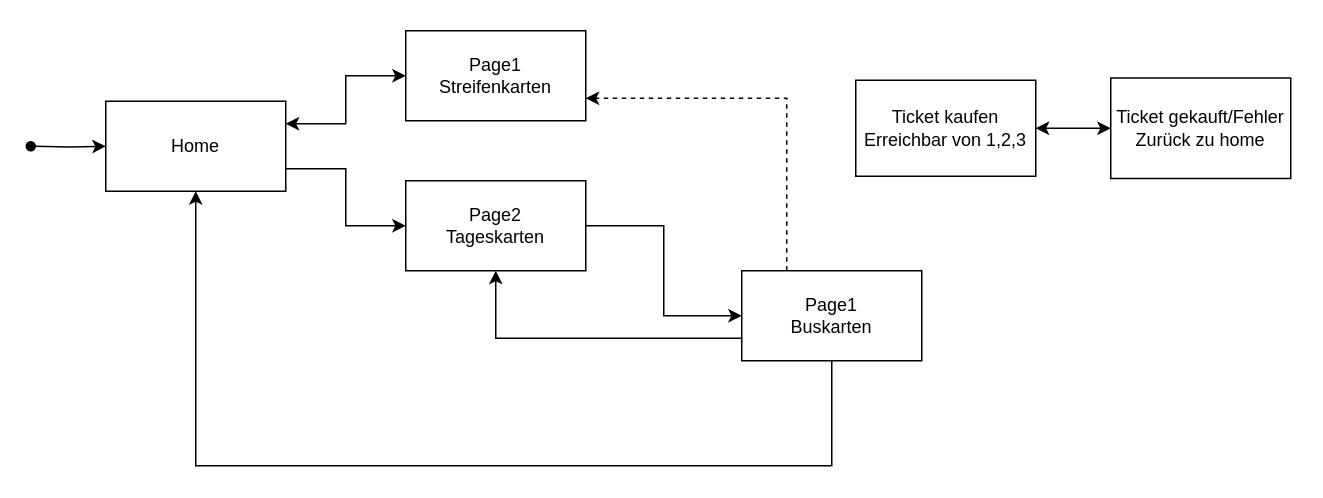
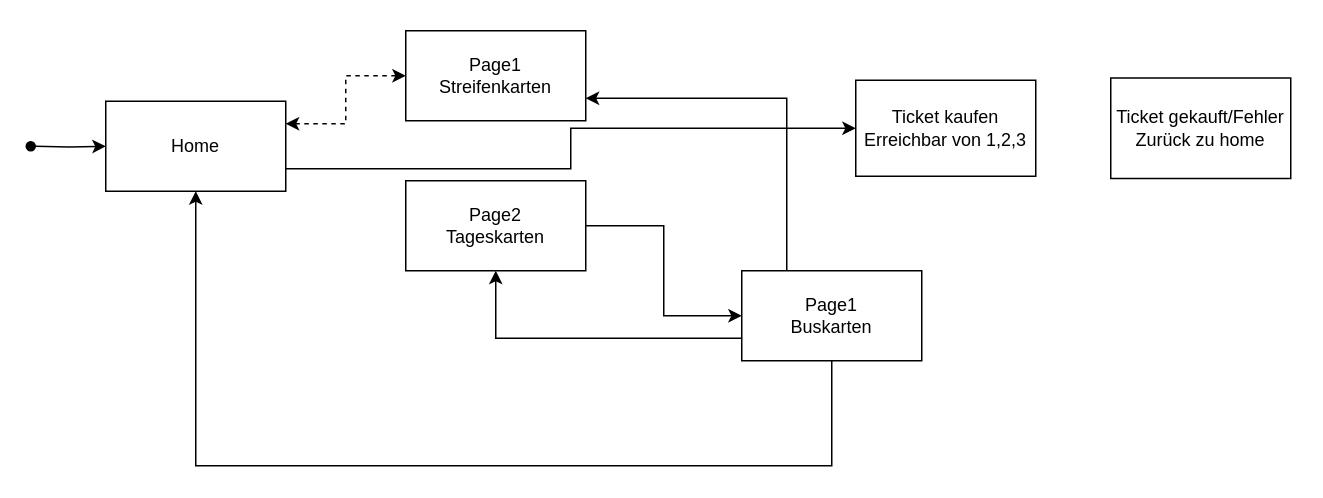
  <mxCell id="0" />
  <mxCell id="1" parent="0" />
- <mxCell id="2" style="edgeStyle=orthogonalEdgeStyle;rounded=0;orthogonalLoop=1;jettySize=auto;html=1;entryX=0;entryY=0.5;entryDx=0;entryDy=0;startArrow=classic;startFill=1;exitX=1;exitY=0.25;exitDx=0;exitDy=0;" edge="1" parent="1" source="5" target="6"><mxGeometry relative="1" as="geometry" /></mxCell>
- <mxCell id="3" style="edgeStyle=orthogonalEdgeStyle;rounded=0;orthogonalLoop=1;jettySize=auto;html=1;entryX=0;entryY=0.5;entryDx=0;entryDy=0;exitX=1;exitY=0.75;exitDx=0;exitDy=0;" edge="1" parent="1" source="5" target="8"><mxGeometry relative="1" as="geometry" /></mxCell>
+ <mxCell id="2" style="edgeStyle=orthogonalEdgeStyle;rounded=0;orthogonalLoop=1;jettySize=auto;html=1;entryX=0;entryY=0.5;entryDx=0;entryDy=0;startArrow=classic;startFill=1;exitX=1;exitY=0.25;exitDx=0;exitDy=0;dashed=1;" edge="1" parent="1" source="5" target="6"><mxGeometry relative="1" as="geometry" /></mxCell>
+ <mxCell id="3" style="edgeStyle=orthogonalEdgeStyle;rounded=0;orthogonalLoop=1;jettySize=auto;html=1;exitX=1;exitY=0.75;exitDx=0;exitDy=0;" edge="1" parent="1" source="5" target="14"><mxGeometry relative="1" as="geometry" /></mxCell>
  <mxCell id="4" style="edgeStyle=orthogonalEdgeStyle;rounded=0;orthogonalLoop=1;jettySize=auto;html=1;startArrow=oval;startFill=1;entryX=0;entryY=0.5;entryDx=0;entryDy=0;" edge="1" parent="1" target="5"><mxGeometry relative="1" as="geometry"><mxPoint x="30" y="97" as="targetPoint" /><mxPoint x="20" y="97" as="sourcePoint" /></mxGeometry></mxCell>
  <mxCell id="5" value="Home" style="rounded=0;whiteSpace=wrap;html=1;" vertex="1" parent="1"><mxGeometry x="70" y="67" width="120" height="60" as="geometry" /></mxCell>
  <mxCell id="6" value="Page1&lt;br&gt;Streifenkarten" style="rounded=0;whiteSpace=wrap;html=1;" vertex="1" parent="1"><mxGeometry x="270" y="20" width="120" height="60" as="geometry" /></mxCell>
  <mxCell id="7" style="edgeStyle=orthogonalEdgeStyle;rounded=0;orthogonalLoop=1;jettySize=auto;html=1;entryX=0;entryY=0.5;entryDx=0;entryDy=0;" edge="1" parent="1" source="8" target="12"><mxGeometry relative="1" as="geometry" /></mxCell>
  <mxCell id="8" value="Page2&lt;br&gt;Tageskarten" style="rounded=0;whiteSpace=wrap;html=1;" vertex="1" parent="1"><mxGeometry x="270" y="120" width="120" height="60" as="geometry" /></mxCell>
  <mxCell id="9" style="edgeStyle=orthogonalEdgeStyle;rounded=0;orthogonalLoop=1;jettySize=auto;html=1;entryX=0.5;entryY=1;entryDx=0;entryDy=0;exitX=0;exitY=0.75;exitDx=0;exitDy=0;" edge="1" parent="1" source="12" target="8"><mxGeometry relative="1" as="geometry" /></mxCell>
- <mxCell id="10" style="edgeStyle=orthogonalEdgeStyle;rounded=0;orthogonalLoop=1;jettySize=auto;html=1;entryX=1;entryY=0.75;entryDx=0;entryDy=0;exitX=0.25;exitY=0;exitDx=0;exitDy=0;dashed=1;" edge="1" parent="1" source="12" target="6"><mxGeometry relative="1" as="geometry" /></mxCell>
+ <mxCell id="10" style="edgeStyle=orthogonalEdgeStyle;rounded=0;orthogonalLoop=1;jettySize=auto;html=1;entryX=1;entryY=0.75;entryDx=0;entryDy=0;exitX=0.25;exitY=0;exitDx=0;exitDy=0;" edge="1" parent="1" source="12" target="6"><mxGeometry relative="1" as="geometry" /></mxCell>
  <mxCell id="11" style="edgeStyle=orthogonalEdgeStyle;rounded=0;orthogonalLoop=1;jettySize=auto;html=1;entryX=0.5;entryY=1;entryDx=0;entryDy=0;startArrow=none;startFill=0;" edge="1" parent="1" source="12" target="5"><mxGeometry relative="1" as="geometry"><Array as="points"><mxPoint x="554" y="310" /><mxPoint x="130" y="310" /></Array></mxGeometry></mxCell>
  <mxCell id="12" value="Page1&lt;br&gt;Buskarten" style="rounded=0;whiteSpace=wrap;html=1;" vertex="1" parent="1"><mxGeometry x="494" y="180" width="120" height="60" as="geometry" /></mxCell>
- <mxCell id="13" style="edgeStyle=orthogonalEdgeStyle;rounded=0;orthogonalLoop=1;jettySize=auto;html=1;entryX=0;entryY=0.5;entryDx=0;entryDy=0;startArrow=classic;startFill=1;" edge="1" parent="1" source="14" target="15"><mxGeometry relative="1" as="geometry" /></mxCell>
  <mxCell id="14" value="Ticket kaufen&lt;br&gt;Erreichbar von 1,2,3" style="rounded=0;whiteSpace=wrap;html=1;" vertex="1" parent="1"><mxGeometry x="570" y="53" width="120" height="64" as="geometry" /></mxCell>
  <mxCell id="15" value="Ticket gekauft/Fehler&lt;br&gt;Zurück zu home" style="rounded=0;whiteSpace=wrap;html=1;" vertex="1" parent="1"><mxGeometry x="740" y="51.5" width="120" height="67" as="geometry" /></mxCell>
